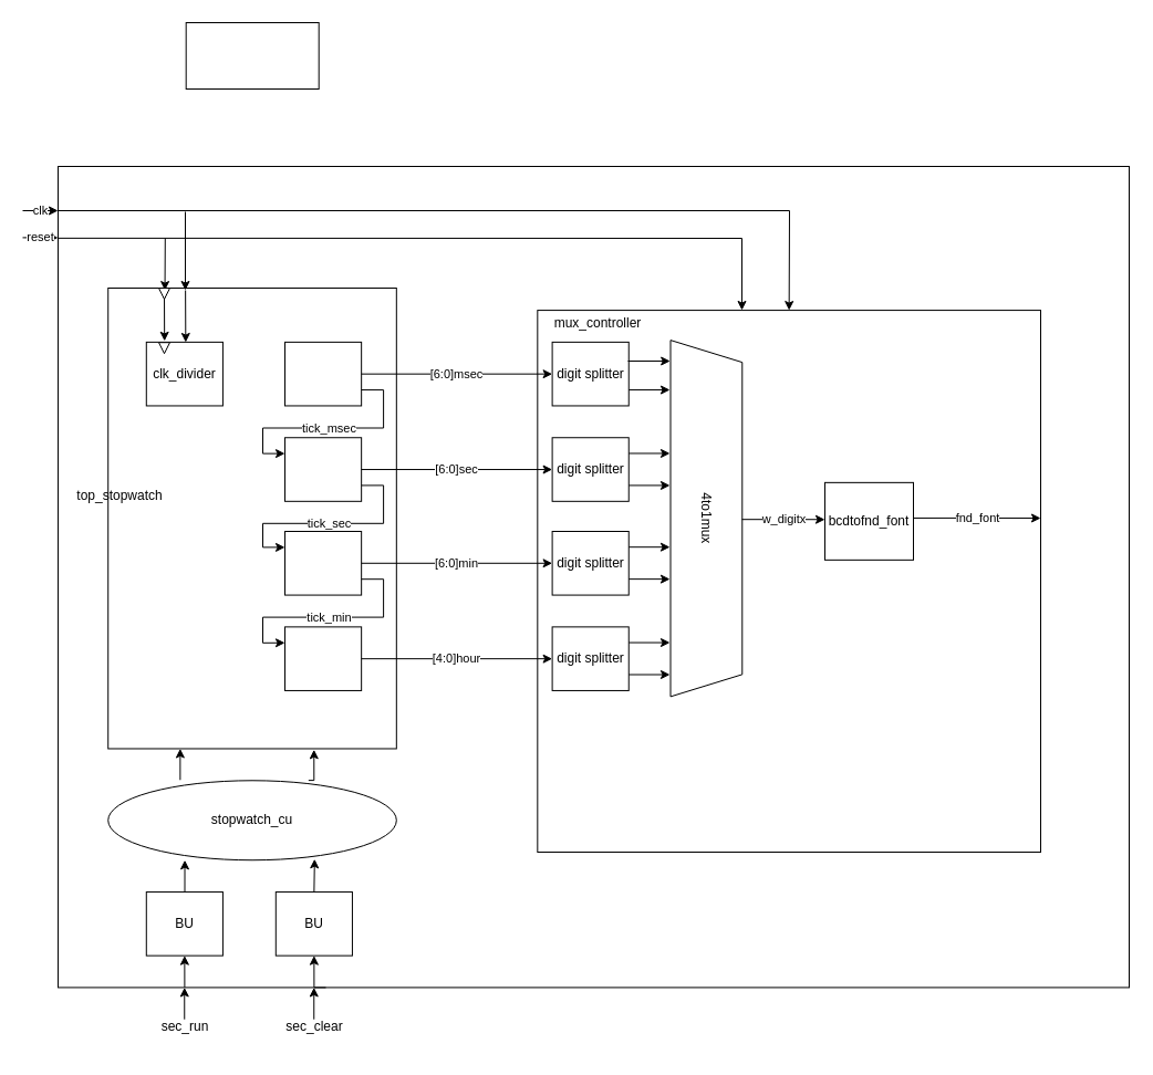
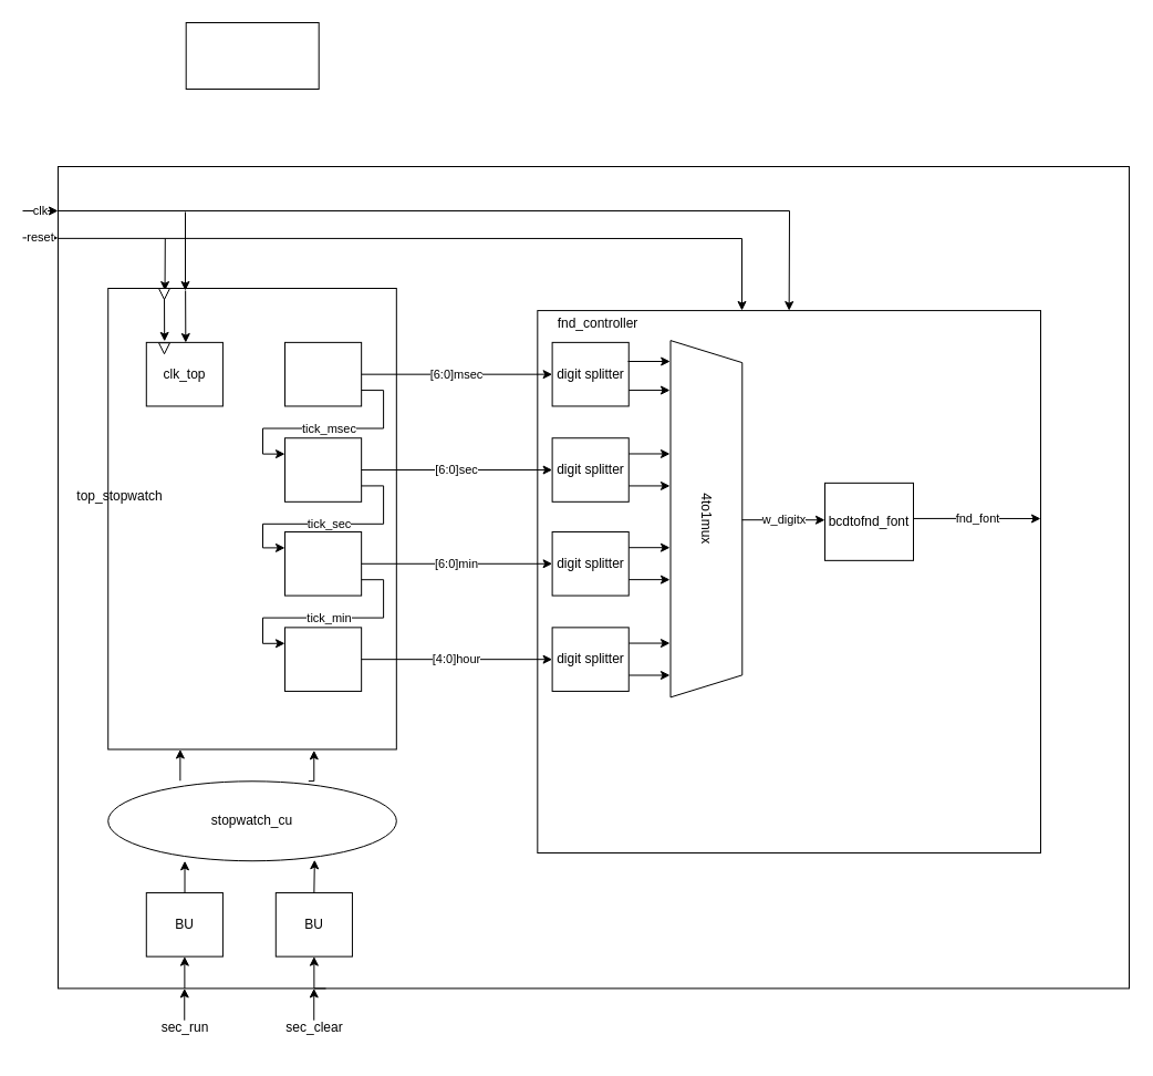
  <mxCell id="0" />
  <mxCell id="1" parent="0" />
  <mxCell id="2" style="edgeStyle=orthogonalEdgeStyle;rounded=0;orthogonalLoop=1;jettySize=auto;html=1;exitX=0.25;exitY=1;exitDx=0;exitDy=0;entryX=0.5;entryY=1;entryDx=0;entryDy=0;" parent="1" source="4" target="20" edge="1"><mxGeometry relative="1" as="geometry"><Array as="points"><mxPoint x="283.367" y="892.418" /></Array></mxGeometry></mxCell>
  <mxCell id="3" style="edgeStyle=orthogonalEdgeStyle;rounded=0;orthogonalLoop=1;jettySize=auto;html=1;entryX=0.5;entryY=1;entryDx=0;entryDy=0;" parent="1" source="4" target="19" edge="1"><mxGeometry relative="1" as="geometry"><Array as="points"><mxPoint x="166.362" y="892.418" /><mxPoint x="166.362" y="892.418" /></Array></mxGeometry></mxCell>
  <mxCell id="4" value="" style="whiteSpace=wrap;html=1;fillColor=none;container=0;" parent="1" vertex="1"><mxGeometry x="52.02" y="150" width="967.98" height="742.42" as="geometry" /></mxCell>
  <mxCell id="5" value="" style="whiteSpace=wrap;html=1;fillColor=none;container=0;" parent="1" vertex="1"><mxGeometry x="97.22" y="260" width="260.6" height="416.48" as="geometry" /></mxCell>
- <mxCell id="6" value="clk_divider" style="whiteSpace=wrap;html=1;fillColor=none;container=0;" parent="1" vertex="1"><mxGeometry x="131.793" y="308.871" width="69.139" height="57.582" as="geometry" /></mxCell>
+ <mxCell id="6" value="clk_top" style="whiteSpace=wrap;html=1;fillColor=none;container=0;" parent="1" vertex="1"><mxGeometry x="131.793" y="308.871" width="69.139" height="57.582" as="geometry" /></mxCell>
  <mxCell id="7" value="[6:0]msec" style="edgeStyle=orthogonalEdgeStyle;rounded=0;orthogonalLoop=1;jettySize=auto;html=1;exitX=1;exitY=0.5;exitDx=0;exitDy=0;entryX=0;entryY=0.5;entryDx=0;entryDy=0;" parent="1" source="9" target="14" edge="1"><mxGeometry relative="1" as="geometry" /></mxCell>
  <mxCell id="8" value="tick_msec" style="edgeStyle=orthogonalEdgeStyle;rounded=0;orthogonalLoop=1;jettySize=auto;html=1;exitX=1;exitY=0.75;exitDx=0;exitDy=0;entryX=0;entryY=0.25;entryDx=0;entryDy=0;" parent="1" source="9" target="12" edge="1"><mxGeometry relative="1" as="geometry" /></mxCell>
  <mxCell id="9" value="" style="whiteSpace=wrap;html=1;fillColor=none;container=0;" parent="1" vertex="1"><mxGeometry x="257.007" y="308.871" width="69.139" height="57.582" as="geometry" /></mxCell>
  <mxCell id="10" value="[6:0]sec" style="edgeStyle=orthogonalEdgeStyle;rounded=0;orthogonalLoop=1;jettySize=auto;html=1;exitX=1;exitY=0.5;exitDx=0;exitDy=0;entryX=0;entryY=0.5;entryDx=0;entryDy=0;" parent="1" source="12" target="15" edge="1"><mxGeometry relative="1" as="geometry" /></mxCell>
  <mxCell id="11" value="tick_sec" style="edgeStyle=orthogonalEdgeStyle;rounded=0;orthogonalLoop=1;jettySize=auto;html=1;exitX=1;exitY=0.75;exitDx=0;exitDy=0;entryX=0;entryY=0.25;entryDx=0;entryDy=0;" parent="1" source="12" target="39" edge="1"><mxGeometry relative="1" as="geometry" /></mxCell>
  <mxCell id="12" value="" style="whiteSpace=wrap;html=1;fillColor=none;container=0;" parent="1" vertex="1"><mxGeometry x="257.007" y="395.244" width="69.139" height="57.582" as="geometry" /></mxCell>
  <mxCell id="13" value="" style="whiteSpace=wrap;html=1;fillColor=none;container=0;" parent="1" vertex="1"><mxGeometry x="485.32" y="280.08" width="454.68" height="489.92" as="geometry" /></mxCell>
  <mxCell id="14" value="digit splitter" style="whiteSpace=wrap;html=1;fillColor=none;container=0;" parent="1" vertex="1"><mxGeometry x="498.612" y="308.871" width="69.139" height="57.582" as="geometry" /></mxCell>
  <mxCell id="15" value="digit splitter" style="whiteSpace=wrap;html=1;fillColor=none;container=0;" parent="1" vertex="1"><mxGeometry x="498.612" y="395.244" width="69.139" height="57.582" as="geometry" /></mxCell>
  <mxCell id="16" style="edgeStyle=orthogonalEdgeStyle;rounded=0;orthogonalLoop=1;jettySize=auto;html=1;entryX=0.25;entryY=1;entryDx=0;entryDy=0;exitX=0.25;exitY=-0.007;exitDx=0;exitDy=0;exitPerimeter=0;" parent="1" source="17" target="5" edge="1"><mxGeometry relative="1" as="geometry" /></mxCell>
  <mxCell id="17" value="stopwatch_cu" style="ellipse;whiteSpace=wrap;html=1;fillColor=none;container=0;" parent="1" vertex="1"><mxGeometry x="97.223" y="705.275" width="260.601" height="71.978" as="geometry" /></mxCell>
  <mxCell id="18" style="edgeStyle=orthogonalEdgeStyle;rounded=0;orthogonalLoop=1;jettySize=auto;html=1;exitX=0.5;exitY=0;exitDx=0;exitDy=0;entryX=0.266;entryY=1;entryDx=0;entryDy=0;entryPerimeter=0;" parent="1" source="19" target="17" edge="1"><mxGeometry relative="1" as="geometry"><Array as="points"><mxPoint x="166.362" y="777.253" /></Array></mxGeometry></mxCell>
  <mxCell id="19" value="BU" style="whiteSpace=wrap;html=1;fillColor=none;container=0;" parent="1" vertex="1"><mxGeometry x="131.793" y="806.044" width="69.139" height="57.582" as="geometry" /></mxCell>
  <mxCell id="20" value="BU" style="whiteSpace=wrap;html=1;fillColor=none;container=0;" parent="1" vertex="1"><mxGeometry x="248.797" y="806.044" width="69.139" height="57.582" as="geometry" /></mxCell>
  <mxCell id="21" value="4to1mux" style="shape=trapezoid;perimeter=trapezoidPerimeter;whiteSpace=wrap;html=1;fixedSize=1;size=20;rotation=90;" parent="1" vertex="1"><mxGeometry x="476.78" y="435.85" width="322.25" height="64.78" as="geometry" /></mxCell>
  <mxCell id="22" style="edgeStyle=orthogonalEdgeStyle;rounded=0;orthogonalLoop=1;jettySize=auto;html=1;exitX=0.5;exitY=0;exitDx=0;exitDy=0;entryX=0.716;entryY=0.986;entryDx=0;entryDy=0;entryPerimeter=0;" parent="1" source="20" target="17" edge="1"><mxGeometry relative="1" as="geometry" /></mxCell>
  <mxCell id="23" style="edgeStyle=orthogonalEdgeStyle;rounded=0;orthogonalLoop=1;jettySize=auto;html=1;entryX=0.714;entryY=1.002;entryDx=0;entryDy=0;entryPerimeter=0;exitX=0.695;exitY=-0.002;exitDx=0;exitDy=0;exitPerimeter=0;" parent="1" source="17" target="5" edge="1"><mxGeometry relative="1" as="geometry" /></mxCell>
  <mxCell id="24" style="edgeStyle=orthogonalEdgeStyle;rounded=0;orthogonalLoop=1;jettySize=auto;html=1;exitX=0.988;exitY=0.298;exitDx=0;exitDy=0;exitPerimeter=0;" parent="1" edge="1"><mxGeometry relative="1" as="geometry"><mxPoint x="567" y="326.03" as="sourcePoint" /><mxPoint x="605.17" y="326" as="targetPoint" /><Array as="points"><mxPoint x="605.17" y="326" /></Array></mxGeometry></mxCell>
  <mxCell id="25" style="edgeStyle=orthogonalEdgeStyle;rounded=0;orthogonalLoop=1;jettySize=auto;html=1;entryX=0.088;entryY=1;entryDx=0;entryDy=0;entryPerimeter=0;exitX=0.988;exitY=0.298;exitDx=0;exitDy=0;exitPerimeter=0;" parent="1" edge="1"><mxGeometry relative="1" as="geometry"><mxPoint x="567.751" y="352.057" as="sourcePoint" /><mxPoint x="604.98" y="352.057" as="targetPoint" /></mxGeometry></mxCell>
  <mxCell id="26" style="edgeStyle=orthogonalEdgeStyle;rounded=0;orthogonalLoop=1;jettySize=auto;html=1;entryX=0.088;entryY=1;entryDx=0;entryDy=0;entryPerimeter=0;exitX=0.988;exitY=0.298;exitDx=0;exitDy=0;exitPerimeter=0;" parent="1" edge="1"><mxGeometry relative="1" as="geometry"><mxPoint x="567.751" y="409.482" as="sourcePoint" /><mxPoint x="604.98" y="409.482" as="targetPoint" /></mxGeometry></mxCell>
  <mxCell id="27" style="edgeStyle=orthogonalEdgeStyle;rounded=0;orthogonalLoop=1;jettySize=auto;html=1;entryX=0.088;entryY=1;entryDx=0;entryDy=0;entryPerimeter=0;exitX=0.988;exitY=0.298;exitDx=0;exitDy=0;exitPerimeter=0;" parent="1" edge="1"><mxGeometry relative="1" as="geometry"><mxPoint x="567.751" y="438.431" as="sourcePoint" /><mxPoint x="604.98" y="438.431" as="targetPoint" /></mxGeometry></mxCell>
  <mxCell id="28" value="top_stopwatch" style="text;html=1;align=center;verticalAlign=middle;whiteSpace=wrap;rounded=0;" parent="1" vertex="1"><mxGeometry x="48.028" y="426" width="119.664" height="43.187" as="geometry" /></mxCell>
- <mxCell id="29" value="mux_controller" style="text;html=1;align=center;verticalAlign=middle;whiteSpace=wrap;rounded=0;" parent="1" vertex="1"><mxGeometry x="479.998" y="270.003" width="119.664" height="43.187" as="geometry" /></mxCell>
+ <mxCell id="29" value="fnd_controller" style="text;html=1;align=center;verticalAlign=middle;whiteSpace=wrap;rounded=0;" parent="1" vertex="1"><mxGeometry x="479.998" y="270.003" width="119.664" height="43.187" as="geometry" /></mxCell>
  <mxCell id="30" style="edgeStyle=orthogonalEdgeStyle;rounded=0;orthogonalLoop=1;jettySize=auto;html=1;entryX=0.25;entryY=1;entryDx=0;entryDy=0;exitX=0.25;exitY=-0.007;exitDx=0;exitDy=0;exitPerimeter=0;" parent="1" edge="1"><mxGeometry relative="1" as="geometry"><mxPoint x="166.256" y="921.209" as="sourcePoint" /><mxPoint x="166.256" y="892.418" as="targetPoint" /></mxGeometry></mxCell>
  <mxCell id="31" style="edgeStyle=orthogonalEdgeStyle;rounded=0;orthogonalLoop=1;jettySize=auto;html=1;entryX=0.25;entryY=1;entryDx=0;entryDy=0;exitX=0.25;exitY=-0.007;exitDx=0;exitDy=0;exitPerimeter=0;" parent="1" edge="1"><mxGeometry relative="1" as="geometry"><mxPoint x="283.261" y="921.209" as="sourcePoint" /><mxPoint x="283.261" y="892.418" as="targetPoint" /></mxGeometry></mxCell>
  <mxCell id="32" value="clk" style="edgeStyle=orthogonalEdgeStyle;rounded=0;orthogonalLoop=1;jettySize=auto;html=1;exitX=0.25;exitY=-0.007;exitDx=0;exitDy=0;exitPerimeter=0;" parent="1" edge="1"><mxGeometry relative="1" as="geometry"><mxPoint x="20" y="189.999" as="sourcePoint" /><mxPoint x="52.017" y="189.999" as="targetPoint" /></mxGeometry></mxCell>
  <mxCell id="33" value="reset" style="edgeStyle=orthogonalEdgeStyle;rounded=0;orthogonalLoop=1;jettySize=auto;html=1;exitX=0.25;exitY=-0.007;exitDx=0;exitDy=0;exitPerimeter=0;" parent="1" edge="1"><mxGeometry relative="1" as="geometry"><mxPoint x="20" y="214.4" as="sourcePoint" /><mxPoint x="52.017" y="214.4" as="targetPoint" /></mxGeometry></mxCell>
  <mxCell id="34" value="sec_run" style="text;html=1;align=center;verticalAlign=middle;whiteSpace=wrap;rounded=0;" parent="1" vertex="1"><mxGeometry x="106.53" y="906.813" width="119.664" height="43.187" as="geometry" /></mxCell>
  <mxCell id="35" value="sec_clear" style="text;html=1;align=center;verticalAlign=middle;whiteSpace=wrap;rounded=0;" parent="1" vertex="1"><mxGeometry x="223.535" y="906.813" width="119.664" height="43.187" as="geometry" /></mxCell>
  <mxCell id="36" value="w_digitx" style="edgeStyle=orthogonalEdgeStyle;rounded=0;orthogonalLoop=1;jettySize=auto;html=1;entryX=1;entryY=0.344;entryDx=0;entryDy=0;entryPerimeter=0;exitX=0.374;exitY=-0.002;exitDx=0;exitDy=0;exitPerimeter=0;" parent="1" edge="1"><mxGeometry relative="1" as="geometry"><mxPoint x="669.997" y="469.186" as="sourcePoint" /><mxPoint x="745" y="469.255" as="targetPoint" /><Array as="points"><mxPoint x="718.408" y="469.255" /></Array></mxGeometry></mxCell>
  <mxCell id="37" value="[6:0]min" style="edgeStyle=orthogonalEdgeStyle;rounded=0;orthogonalLoop=1;jettySize=auto;html=1;exitX=1;exitY=0.5;exitDx=0;exitDy=0;entryX=0;entryY=0.5;entryDx=0;entryDy=0;" parent="1" source="39" target="42" edge="1"><mxGeometry relative="1" as="geometry" /></mxCell>
  <mxCell id="38" value="tick_min" style="edgeStyle=orthogonalEdgeStyle;rounded=0;orthogonalLoop=1;jettySize=auto;html=1;exitX=1;exitY=0.75;exitDx=0;exitDy=0;entryX=0;entryY=0.25;entryDx=0;entryDy=0;" parent="1" source="39" target="41" edge="1"><mxGeometry relative="1" as="geometry" /></mxCell>
  <mxCell id="39" value="" style="whiteSpace=wrap;html=1;fillColor=none;container=0;" parent="1" vertex="1"><mxGeometry x="257.007" y="480.001" width="69.139" height="57.582" as="geometry" /></mxCell>
  <mxCell id="40" value="[4:0]hour" style="edgeStyle=orthogonalEdgeStyle;rounded=0;orthogonalLoop=1;jettySize=auto;html=1;exitX=1;exitY=0.5;exitDx=0;exitDy=0;entryX=0;entryY=0.5;entryDx=0;entryDy=0;" parent="1" source="41" target="43" edge="1"><mxGeometry relative="1" as="geometry" /></mxCell>
  <mxCell id="41" value="" style="whiteSpace=wrap;html=1;fillColor=none;container=0;" parent="1" vertex="1"><mxGeometry x="257.007" y="566.374" width="69.139" height="57.582" as="geometry" /></mxCell>
  <mxCell id="42" value="digit splitter" style="whiteSpace=wrap;html=1;fillColor=none;container=0;" parent="1" vertex="1"><mxGeometry x="498.612" y="480.001" width="69.139" height="57.582" as="geometry" /></mxCell>
  <mxCell id="43" value="digit splitter" style="whiteSpace=wrap;html=1;fillColor=none;container=0;" parent="1" vertex="1"><mxGeometry x="498.612" y="566.374" width="69.139" height="57.582" as="geometry" /></mxCell>
  <mxCell id="44" style="edgeStyle=orthogonalEdgeStyle;rounded=0;orthogonalLoop=1;jettySize=auto;html=1;entryX=0.088;entryY=1;entryDx=0;entryDy=0;entryPerimeter=0;exitX=0.988;exitY=0.298;exitDx=0;exitDy=0;exitPerimeter=0;" parent="1" edge="1"><mxGeometry relative="1" as="geometry"><mxPoint x="567.751" y="494.192" as="sourcePoint" /><mxPoint x="604.98" y="494.192" as="targetPoint" /></mxGeometry></mxCell>
  <mxCell id="45" style="edgeStyle=orthogonalEdgeStyle;rounded=0;orthogonalLoop=1;jettySize=auto;html=1;entryX=0.088;entryY=1;entryDx=0;entryDy=0;entryPerimeter=0;exitX=0.988;exitY=0.298;exitDx=0;exitDy=0;exitPerimeter=0;" parent="1" edge="1"><mxGeometry relative="1" as="geometry"><mxPoint x="567.751" y="523.141" as="sourcePoint" /><mxPoint x="604.98" y="523.141" as="targetPoint" /></mxGeometry></mxCell>
  <mxCell id="46" style="edgeStyle=orthogonalEdgeStyle;rounded=0;orthogonalLoop=1;jettySize=auto;html=1;entryX=0.088;entryY=1;entryDx=0;entryDy=0;entryPerimeter=0;exitX=0.988;exitY=0.298;exitDx=0;exitDy=0;exitPerimeter=0;" parent="1" edge="1"><mxGeometry relative="1" as="geometry"><mxPoint x="567.751" y="580.562" as="sourcePoint" /><mxPoint x="604.98" y="580.562" as="targetPoint" /></mxGeometry></mxCell>
  <mxCell id="47" style="edgeStyle=orthogonalEdgeStyle;rounded=0;orthogonalLoop=1;jettySize=auto;html=1;entryX=0.088;entryY=1;entryDx=0;entryDy=0;entryPerimeter=0;exitX=0.988;exitY=0.298;exitDx=0;exitDy=0;exitPerimeter=0;" parent="1" edge="1"><mxGeometry relative="1" as="geometry"><mxPoint x="567.751" y="609.511" as="sourcePoint" /><mxPoint x="604.98" y="609.511" as="targetPoint" /></mxGeometry></mxCell>
  <mxCell id="48" value="" style="endArrow=classic;html=1;rounded=0;entryX=0.5;entryY=0;entryDx=0;entryDy=0;" parent="1" target="13" edge="1"><mxGeometry width="50" height="50" relative="1" as="geometry"><mxPoint x="52.02" as="sourcePoint" y="190" /><mxPoint x="713" y="280" as="targetPoint" /><Array as="points"><mxPoint x="713" y="190" /></Array></mxGeometry></mxCell>
  <mxCell id="49" value="" style="endArrow=classic;html=1;rounded=0;" parent="1" edge="1"><mxGeometry width="50" height="50" relative="1" as="geometry"><mxPoint x="52.02" y="214.87" as="sourcePoint" /><mxPoint x="670" y="280" as="targetPoint" /><Array as="points"><mxPoint x="670" y="215" /></Array></mxGeometry></mxCell>
  <mxCell id="50" value="" style="edgeStyle=none;orthogonalLoop=1;jettySize=auto;html=1;rounded=0;entryX=0.197;entryY=0.005;entryDx=0;entryDy=0;entryPerimeter=0;" parent="1" target="5" edge="1"><mxGeometry width="100" relative="1" as="geometry"><mxPoint x="148.8" y="215" as="sourcePoint" /><mxPoint x="248.8" y="215" as="targetPoint" /><Array as="points" /></mxGeometry></mxCell>
  <mxCell id="51" value="" style="edgeStyle=none;orthogonalLoop=1;jettySize=auto;html=1;rounded=0;entryX=0.197;entryY=0.005;entryDx=0;entryDy=0;entryPerimeter=0;targetPerimeterSpacing=0;" parent="1" edge="1"><mxGeometry width="100" relative="1" as="geometry"><mxPoint x="167" y="191" as="sourcePoint" /><mxPoint x="167" y="262" as="targetPoint" /><Array as="points" /></mxGeometry></mxCell>
  <mxCell id="52" value="" style="edgeStyle=none;orthogonalLoop=1;jettySize=auto;html=1;rounded=0;entryX=0.197;entryY=0.005;entryDx=0;entryDy=0;entryPerimeter=0;" parent="1" edge="1"><mxGeometry width="100" relative="1" as="geometry"><mxPoint x="148" y="260.87" as="sourcePoint" /><mxPoint x="148.2" y="307.87" as="targetPoint" /><Array as="points" /></mxGeometry></mxCell>
  <mxCell id="53" value="" style="edgeStyle=none;orthogonalLoop=1;jettySize=auto;html=1;rounded=0;entryX=0.197;entryY=0.005;entryDx=0;entryDy=0;entryPerimeter=0;" parent="1" edge="1"><mxGeometry width="100" relative="1" as="geometry"><mxPoint x="167.14" y="262" as="sourcePoint" /><mxPoint x="167.34" y="309" as="targetPoint" /><Array as="points" /></mxGeometry></mxCell>
  <mxCell id="54" value="" style="triangle;whiteSpace=wrap;html=1;rotation=90;" parent="1" vertex="1"><mxGeometry x="143" y="309.19" width="10" height="10" as="geometry" /></mxCell>
  <mxCell id="55" value="" style="triangle;whiteSpace=wrap;html=1;rotation=90;" parent="1" vertex="1"><mxGeometry x="143" y="260" width="10" height="10" as="geometry" /></mxCell>
  <mxCell id="56" value="bcdtofnd_font" style="whiteSpace=wrap;html=1;fillColor=none;container=0;" parent="1" vertex="1"><mxGeometry x="745" y="435.85" width="80" height="70" as="geometry" /></mxCell>
  <mxCell id="57" value="fnd_font" style="edgeStyle=orthogonalEdgeStyle;rounded=0;orthogonalLoop=1;jettySize=auto;html=1;entryX=1;entryY=0.344;entryDx=0;entryDy=0;entryPerimeter=0;exitX=0.374;exitY=-0.002;exitDx=0;exitDy=0;exitPerimeter=0;" parent="1" edge="1"><mxGeometry relative="1" as="geometry"><mxPoint x="824.997" y="467.936" as="sourcePoint" /><mxPoint x="940" y="468.005" as="targetPoint" /><Array as="points"><mxPoint x="873.408" y="468.005" /></Array></mxGeometry></mxCell>
  <mxCell id="58" value="" style="whiteSpace=wrap;html=1;" vertex="1" parent="1"><mxGeometry x="167.69" y="20" width="120" height="60" as="geometry" /></mxCell>
